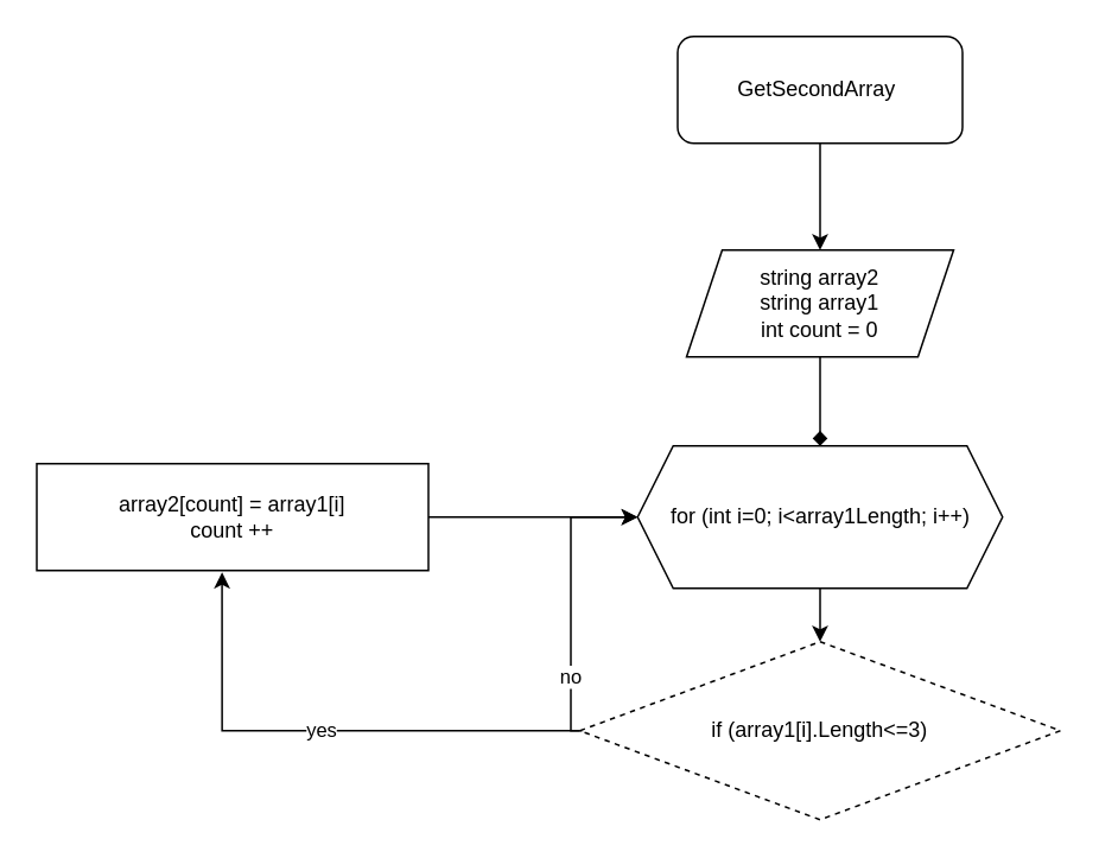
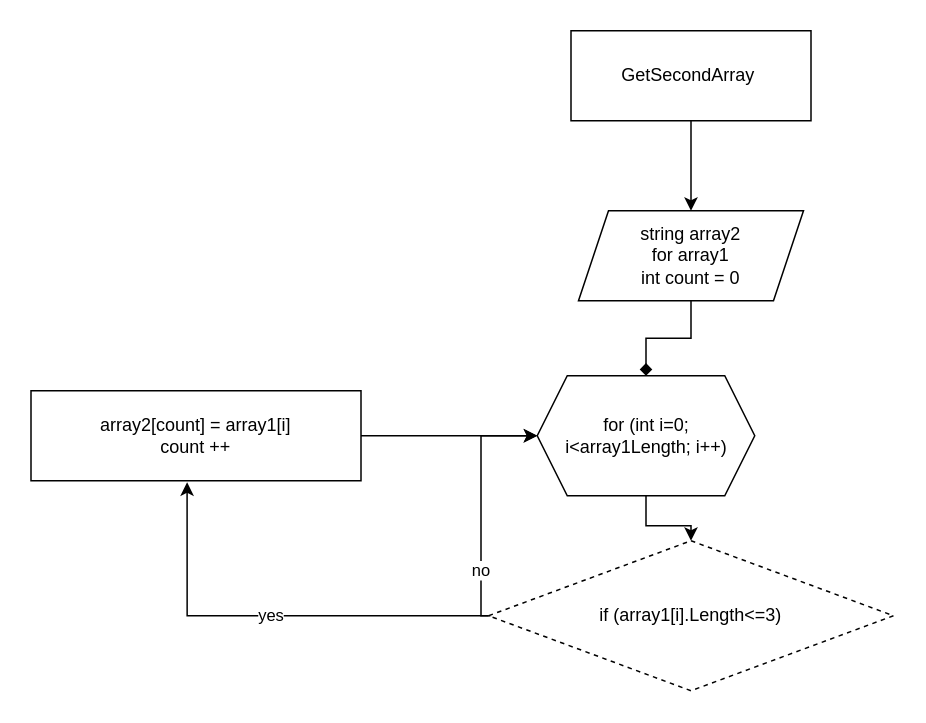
  <mxCell id="0" />
  <mxCell id="1" parent="0" />
  <mxCell id="2" style="edgeStyle=orthogonalEdgeStyle;rounded=0;orthogonalLoop=1;jettySize=auto;html=1;exitX=0.5;exitY=1;exitDx=0;exitDy=0;entryX=0.5;entryY=0;entryDx=0;entryDy=0;" edge="1" parent="1" source="3" target="5"><mxGeometry relative="1" as="geometry" /></mxCell>
- <mxCell id="3" value="GetSecondArray&amp;nbsp;" style="rounded=1;whiteSpace=wrap;html=1;" vertex="1" parent="1"><mxGeometry x="380" y="20" width="160" height="60" as="geometry" /></mxCell>
+ <mxCell id="3" value="GetSecondArray&amp;nbsp;" style="whiteSpace=wrap;html=1;rounded=0;" vertex="1" parent="1"><mxGeometry x="380" y="20" width="160" height="60" as="geometry" /></mxCell>
  <mxCell id="4" style="edgeStyle=orthogonalEdgeStyle;rounded=0;orthogonalLoop=1;jettySize=auto;html=1;exitX=0.5;exitY=1;exitDx=0;exitDy=0;entryX=0.5;entryY=0;entryDx=0;entryDy=0;endArrow=diamond;" edge="1" parent="1" source="5" target="7"><mxGeometry relative="1" as="geometry" /></mxCell>
- <mxCell id="5" value="string array2&lt;br&gt;string array1&lt;br&gt;int count = 0" style="shape=parallelogram;perimeter=parallelogramPerimeter;whiteSpace=wrap;html=1;fixedSize=1;" vertex="1" parent="1"><mxGeometry x="385" y="140" width="150" height="60" as="geometry" /></mxCell>
+ <mxCell id="5" value="string array2&lt;br&gt;for array1&lt;br&gt;int count = 0" style="shape=parallelogram;perimeter=parallelogramPerimeter;whiteSpace=wrap;html=1;fixedSize=1;" vertex="1" parent="1"><mxGeometry x="385" y="140" width="150" height="60" as="geometry" /></mxCell>
  <mxCell id="6" style="edgeStyle=orthogonalEdgeStyle;rounded=0;orthogonalLoop=1;jettySize=auto;html=1;exitX=0.5;exitY=1;exitDx=0;exitDy=0;entryX=0.5;entryY=0;entryDx=0;entryDy=0;" edge="1" parent="1" source="7" target="10"><mxGeometry relative="1" as="geometry" /></mxCell>
- <mxCell id="7" value="for (int i=0; i&amp;lt;array1Length; i++)" style="shape=hexagon;perimeter=hexagonPerimeter2;whiteSpace=wrap;html=1;fixedSize=1;" vertex="1" parent="1"><mxGeometry x="357.5" y="250" width="205" height="80" as="geometry" /></mxCell>
+ <mxCell id="7" value="for (int i=0; i&amp;lt;array1Length; i++)" style="shape=hexagon;perimeter=hexagonPerimeter2;whiteSpace=wrap;html=1;fixedSize=1;" vertex="1" parent="1"><mxGeometry x="357.5" y="250" width="145" height="80" as="geometry" /></mxCell>
  <mxCell id="8" value="yes" style="edgeStyle=orthogonalEdgeStyle;rounded=0;orthogonalLoop=1;jettySize=auto;html=1;exitX=0;exitY=0.5;exitDx=0;exitDy=0;entryX=0.473;entryY=1.017;entryDx=0;entryDy=0;entryPerimeter=0;" edge="1" parent="1" source="10" target="12"><mxGeometry relative="1" as="geometry" /></mxCell>
  <mxCell id="9" value="no" style="edgeStyle=orthogonalEdgeStyle;rounded=0;orthogonalLoop=1;jettySize=auto;html=1;exitX=0;exitY=0;exitDx=0;exitDy=0;entryX=0;entryY=0.5;entryDx=0;entryDy=0;" edge="1" parent="1" source="10" target="7"><mxGeometry relative="1" as="geometry"><Array as="points"><mxPoint x="393" y="410" /><mxPoint x="320" y="410" /><mxPoint x="320" y="290" /></Array></mxGeometry></mxCell>
  <mxCell id="10" value="if (array1[i].Length&amp;lt;=3)" style="rhombus;whiteSpace=wrap;html=1;dashed=1;" vertex="1" parent="1"><mxGeometry x="325" y="360" width="270" height="100" as="geometry" /></mxCell>
  <mxCell id="11" style="edgeStyle=orthogonalEdgeStyle;rounded=0;orthogonalLoop=1;jettySize=auto;html=1;entryX=0;entryY=0.5;entryDx=0;entryDy=0;" edge="1" parent="1" source="12" target="7"><mxGeometry relative="1" as="geometry" /></mxCell>
  <mxCell id="12" value="array2[count] = array1[i]&lt;br&gt;count ++" style="rounded=0;whiteSpace=wrap;html=1;" vertex="1" parent="1"><mxGeometry x="20" y="260" width="220" height="60" as="geometry" /></mxCell>
